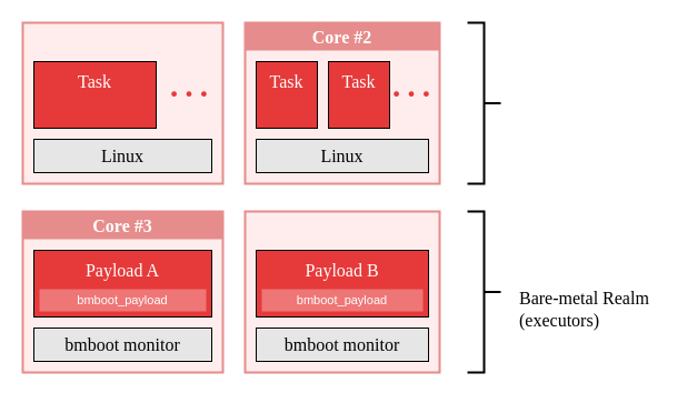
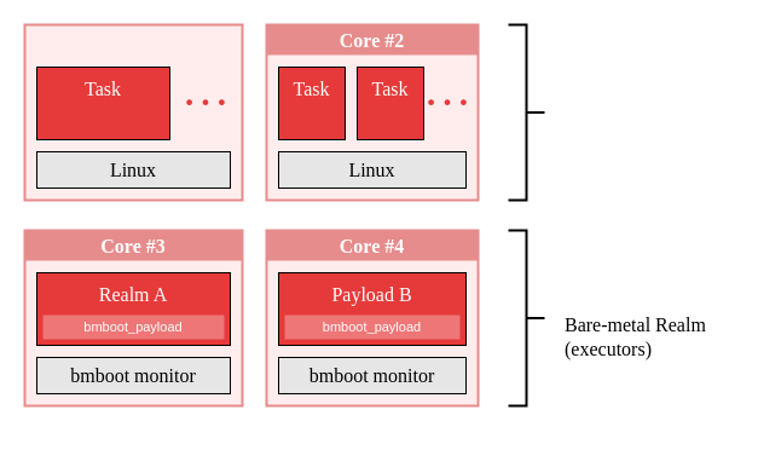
  <mxCell id="0" />
  <mxCell id="1" parent="0" />
  <mxCell id="2" value="" style="rounded=0;whiteSpace=wrap;html=1;fontFamily=Helvetica Now Display;fontSize=16;strokeWidth=2;arcSize=7;glass=0;fillColor=#FFEDED;strokeColor=#E68C8C;" parent="1" vertex="1"><mxGeometry x="20" y="20" width="180" height="145" as="geometry" /></mxCell>
  <mxCell id="3" value="" style="strokeWidth=2;html=1;shape=mxgraph.flowchart.annotation_2;align=left;labelPosition=right;pointerEvents=1;fontSize=16;fontColor=#808080;rotation=-180;" parent="1" vertex="1"><mxGeometry x="420" y="20" width="30" height="145" as="geometry" /></mxCell>
  <mxCell id="4" value="" style="strokeWidth=2;html=1;shape=mxgraph.flowchart.annotation_2;align=left;labelPosition=right;pointerEvents=1;fontSize=16;fontColor=#808080;rotation=-180;" parent="1" vertex="1"><mxGeometry x="420" y="190" width="30" height="145" as="geometry" /></mxCell>
  <mxCell id="5" value="Bare-metal Realm&lt;br&gt;(executors)" style="rounded=0;whiteSpace=wrap;html=1;fontFamily=Helvetica Now Display;fontSize=16;strokeColor=none;align=left;fillColor=none;" parent="1" vertex="1"><mxGeometry x="465" y="205" width="140" height="145" as="geometry" /></mxCell>
  <mxCell id="6" value="Task" style="rounded=0;whiteSpace=wrap;html=1;fontFamily=Helvetica Now Display;fontSize=16;fontColor=#FFFFFF;verticalAlign=top;spacingTop=2;fillColor=#E63A3A;" parent="1" vertex="1"><mxGeometry x="30" y="55" width="110" height="60" as="geometry" /></mxCell>
  <mxCell id="7" value="…" style="text;html=1;strokeColor=none;fillColor=none;align=center;verticalAlign=bottom;whiteSpace=wrap;rounded=0;fontFamily=Helvetica Now Display;fontSize=40;fontColor=#E63A3A;" parent="1" vertex="1"><mxGeometry x="150" y="70" width="40" height="30" as="geometry" /></mxCell>
  <mxCell id="8" value="Linux" style="rounded=0;whiteSpace=wrap;html=1;fontFamily=Helvetica Now Display;fontSize=16;fillColor=#E6E6E6;" parent="1" vertex="1"><mxGeometry x="30" y="125" width="160" height="30" as="geometry" /></mxCell>
  <mxCell id="9" value="" style="rounded=0;whiteSpace=wrap;html=1;fontFamily=Helvetica Now Display;fontSize=16;strokeWidth=2;arcSize=7;glass=0;fillColor=#FFEDED;strokeColor=#E68C8C;" parent="1" vertex="1"><mxGeometry x="220" y="20" width="175" height="145" as="geometry" /></mxCell>
  <mxCell id="10" value="Core #2" style="rounded=0;whiteSpace=wrap;html=1;fontFamily=Helvetica Now Display;fontSize=16;strokeColor=none;fontStyle=1;fontColor=#FFFFFF;fillColor=#E68C8C;" parent="1" vertex="1"><mxGeometry x="220" y="20" width="175" height="25" as="geometry" /></mxCell>
  <mxCell id="11" value="Task" style="rounded=0;whiteSpace=wrap;html=1;fontFamily=Helvetica Now Display;fontSize=16;fontColor=#FFFFFF;verticalAlign=top;spacingTop=2;fillColor=#E63A3A;" parent="1" vertex="1"><mxGeometry x="230" y="55" width="55" height="60" as="geometry" /></mxCell>
  <mxCell id="12" value="Task" style="rounded=0;whiteSpace=wrap;html=1;fontFamily=Helvetica Now Display;fontSize=16;fontColor=#FFFFFF;verticalAlign=top;spacingTop=2;fillColor=#E63A3A;" parent="1" vertex="1"><mxGeometry x="295" y="55" width="55" height="60" as="geometry" /></mxCell>
  <mxCell id="13" value="…" style="text;html=1;strokeColor=none;fillColor=none;align=center;verticalAlign=bottom;whiteSpace=wrap;rounded=0;fontFamily=Helvetica Now Display;fontSize=40;fontColor=#E63A3A;" parent="1" vertex="1"><mxGeometry x="350" y="70" width="40" height="30" as="geometry" /></mxCell>
  <mxCell id="14" value="Linux" style="rounded=0;whiteSpace=wrap;html=1;fontFamily=Helvetica Now Display;fontSize=16;fillColor=#E6E6E6;" parent="1" vertex="1"><mxGeometry x="230" y="125" width="155" height="30" as="geometry" /></mxCell>
  <mxCell id="15" value="" style="rounded=0;whiteSpace=wrap;html=1;fontFamily=Helvetica Now Display;fontSize=16;strokeWidth=2;arcSize=7;glass=0;fillColor=#FFEDED;strokeColor=#E68C8C;" parent="1" vertex="1"><mxGeometry x="220" y="190" width="175" height="145" as="geometry" /></mxCell>
+ <mxCell id="16" value="Core #4" style="rounded=0;whiteSpace=wrap;html=1;fontFamily=Helvetica Now Display;fontSize=16;strokeColor=none;fontStyle=1;fontColor=#FFFFFF;fillColor=#E68C8C;" parent="1" vertex="1"><mxGeometry x="220" y="190" width="175" height="25" as="geometry" /></mxCell>
  <mxCell id="17" value="Payload B" style="rounded=0;whiteSpace=wrap;html=1;fontFamily=Helvetica Now Display;fontSize=16;fontColor=#FFFFFF;verticalAlign=top;spacingTop=2;fillColor=#E63A3A;" parent="1" vertex="1"><mxGeometry x="230" y="225" width="155" height="60" as="geometry" /></mxCell>
  <mxCell id="18" value="bmboot monitor" style="rounded=0;whiteSpace=wrap;html=1;fontFamily=Helvetica Now Display;fontSize=16;fillColor=#E6E6E6;" parent="1" vertex="1"><mxGeometry x="230" y="295" width="155" height="30" as="geometry" /></mxCell>
  <mxCell id="19" value="&lt;span style=&quot;font-family: helvetica; font-size: 11px; font-style: normal; font-weight: 400; letter-spacing: normal; text-indent: 0px; text-transform: none; word-spacing: 0px; display: inline; float: none;&quot;&gt;bmboot_payload&lt;/span&gt;" style="text;whiteSpace=wrap;html=1;labelBackgroundColor=none;fillColor=#ffffff;opacity=30;fontColor=#FFFFFF;align=center;fontSize=11;verticalAlign=middle;" parent="1" vertex="1"><mxGeometry x="235" y="260" width="145" height="20" as="geometry" /></mxCell>
  <mxCell id="20" value="" style="rounded=0;whiteSpace=wrap;html=1;fontFamily=Helvetica Now Display;fontSize=16;strokeWidth=2;arcSize=7;glass=0;fillColor=#FFEDED;strokeColor=#E68C8C;" parent="1" vertex="1"><mxGeometry x="20" y="190" width="180" height="145" as="geometry" /></mxCell>
  <mxCell id="21" value="Core #3" style="rounded=0;whiteSpace=wrap;html=1;fontFamily=Helvetica Now Display;fontSize=16;strokeColor=none;fontStyle=1;fontColor=#FFFFFF;fillColor=#E68C8C;" parent="1" vertex="1"><mxGeometry x="20" y="190" width="180" height="25" as="geometry" /></mxCell>
- <mxCell id="22" value="Payload A" style="rounded=0;whiteSpace=wrap;html=1;fontFamily=Helvetica Now Display;fontSize=16;fontColor=#FFFFFF;verticalAlign=top;spacingTop=2;fillColor=#E63A3A;" parent="1" vertex="1"><mxGeometry x="30" y="225" width="160" height="60" as="geometry" /></mxCell>
+ <mxCell id="22" value="Realm A" style="rounded=0;whiteSpace=wrap;html=1;fontFamily=Helvetica Now Display;fontSize=16;fontColor=#FFFFFF;verticalAlign=top;spacingTop=2;fillColor=#E63A3A;" parent="1" vertex="1"><mxGeometry x="30" y="225" width="160" height="60" as="geometry" /></mxCell>
  <mxCell id="23" value="bmboot monitor" style="rounded=0;whiteSpace=wrap;html=1;fontFamily=Helvetica Now Display;fontSize=16;fillColor=#E6E6E6;" parent="1" vertex="1"><mxGeometry x="30" y="295" width="160" height="30" as="geometry" /></mxCell>
  <mxCell id="24" value="&lt;span style=&quot;font-family: helvetica; font-size: 11px; font-style: normal; font-weight: 400; letter-spacing: normal; text-indent: 0px; text-transform: none; word-spacing: 0px; display: inline; float: none;&quot;&gt;bmboot_payload&lt;/span&gt;" style="text;whiteSpace=wrap;html=1;labelBackgroundColor=none;fillColor=#ffffff;opacity=30;fontColor=#FFFFFF;align=center;fontSize=11;verticalAlign=middle;" parent="1" vertex="1"><mxGeometry x="35" y="260" width="150" height="20" as="geometry" /></mxCell>
